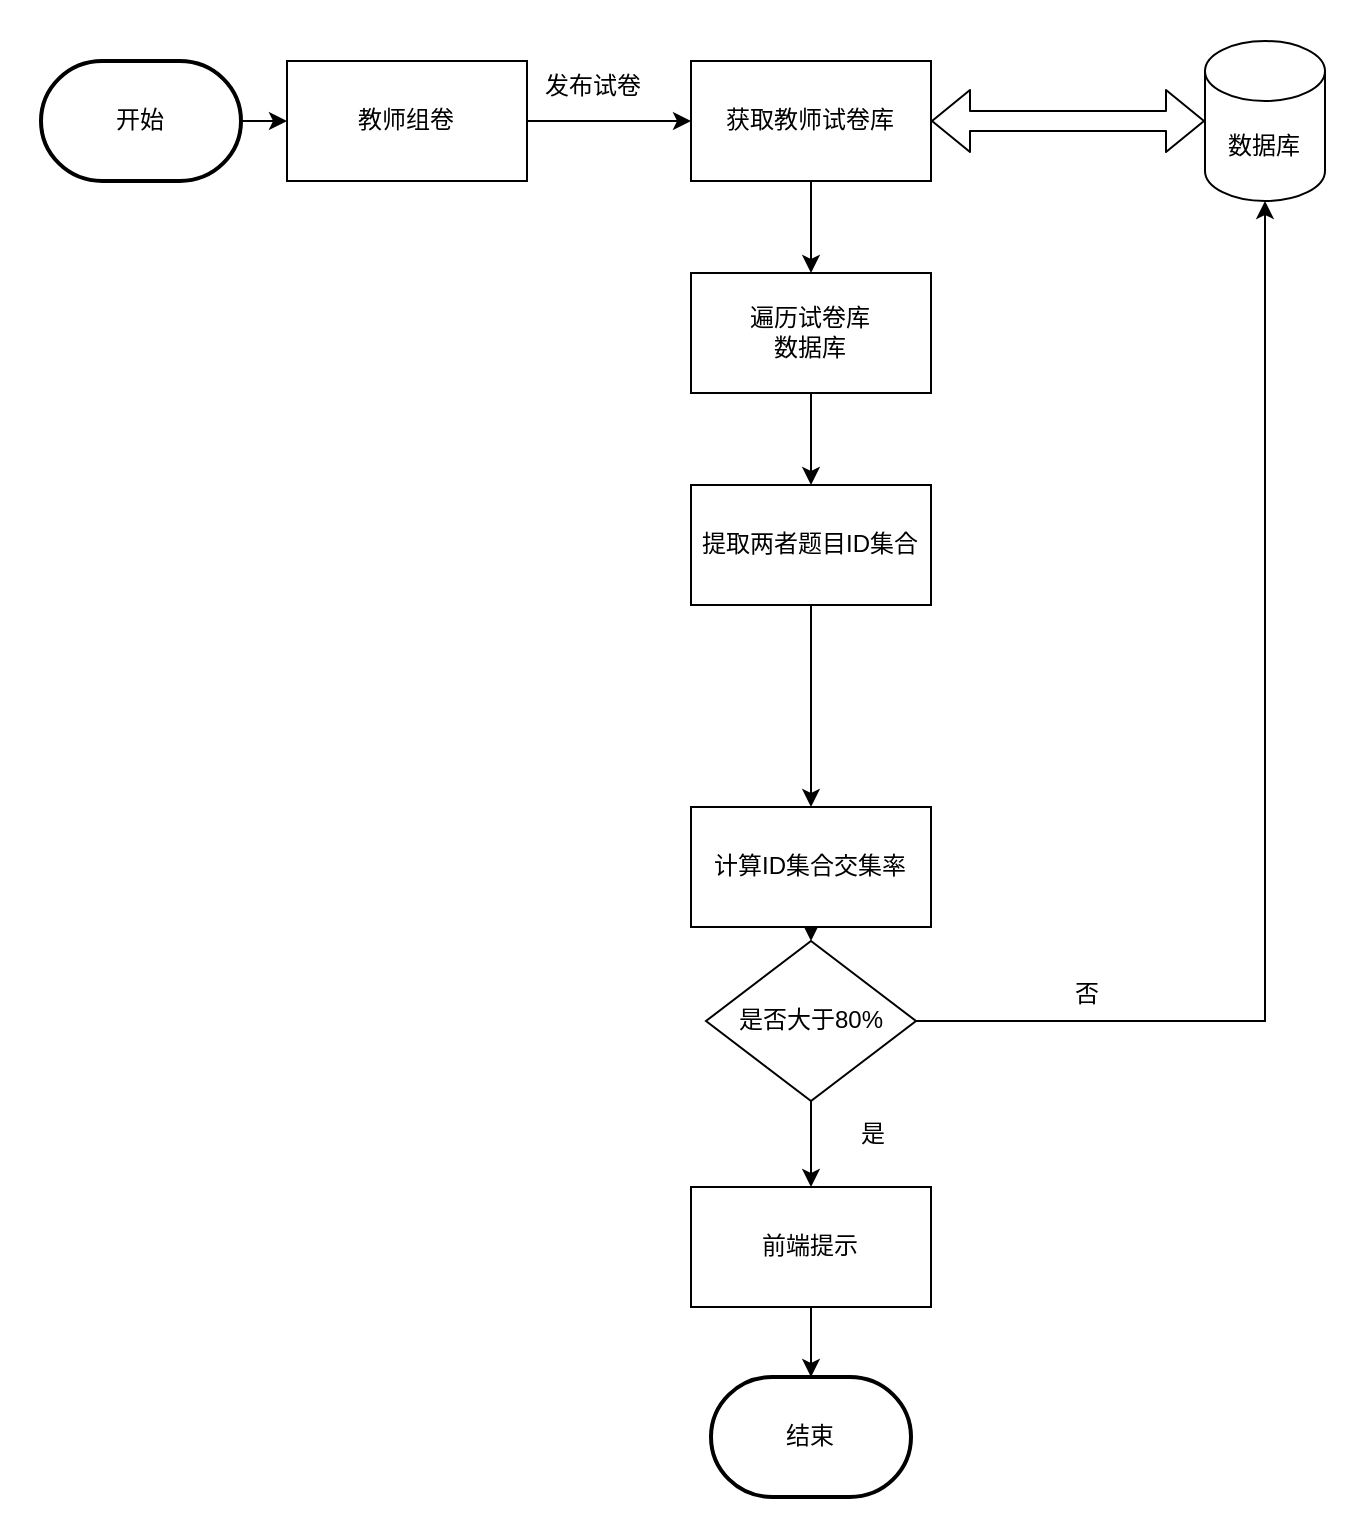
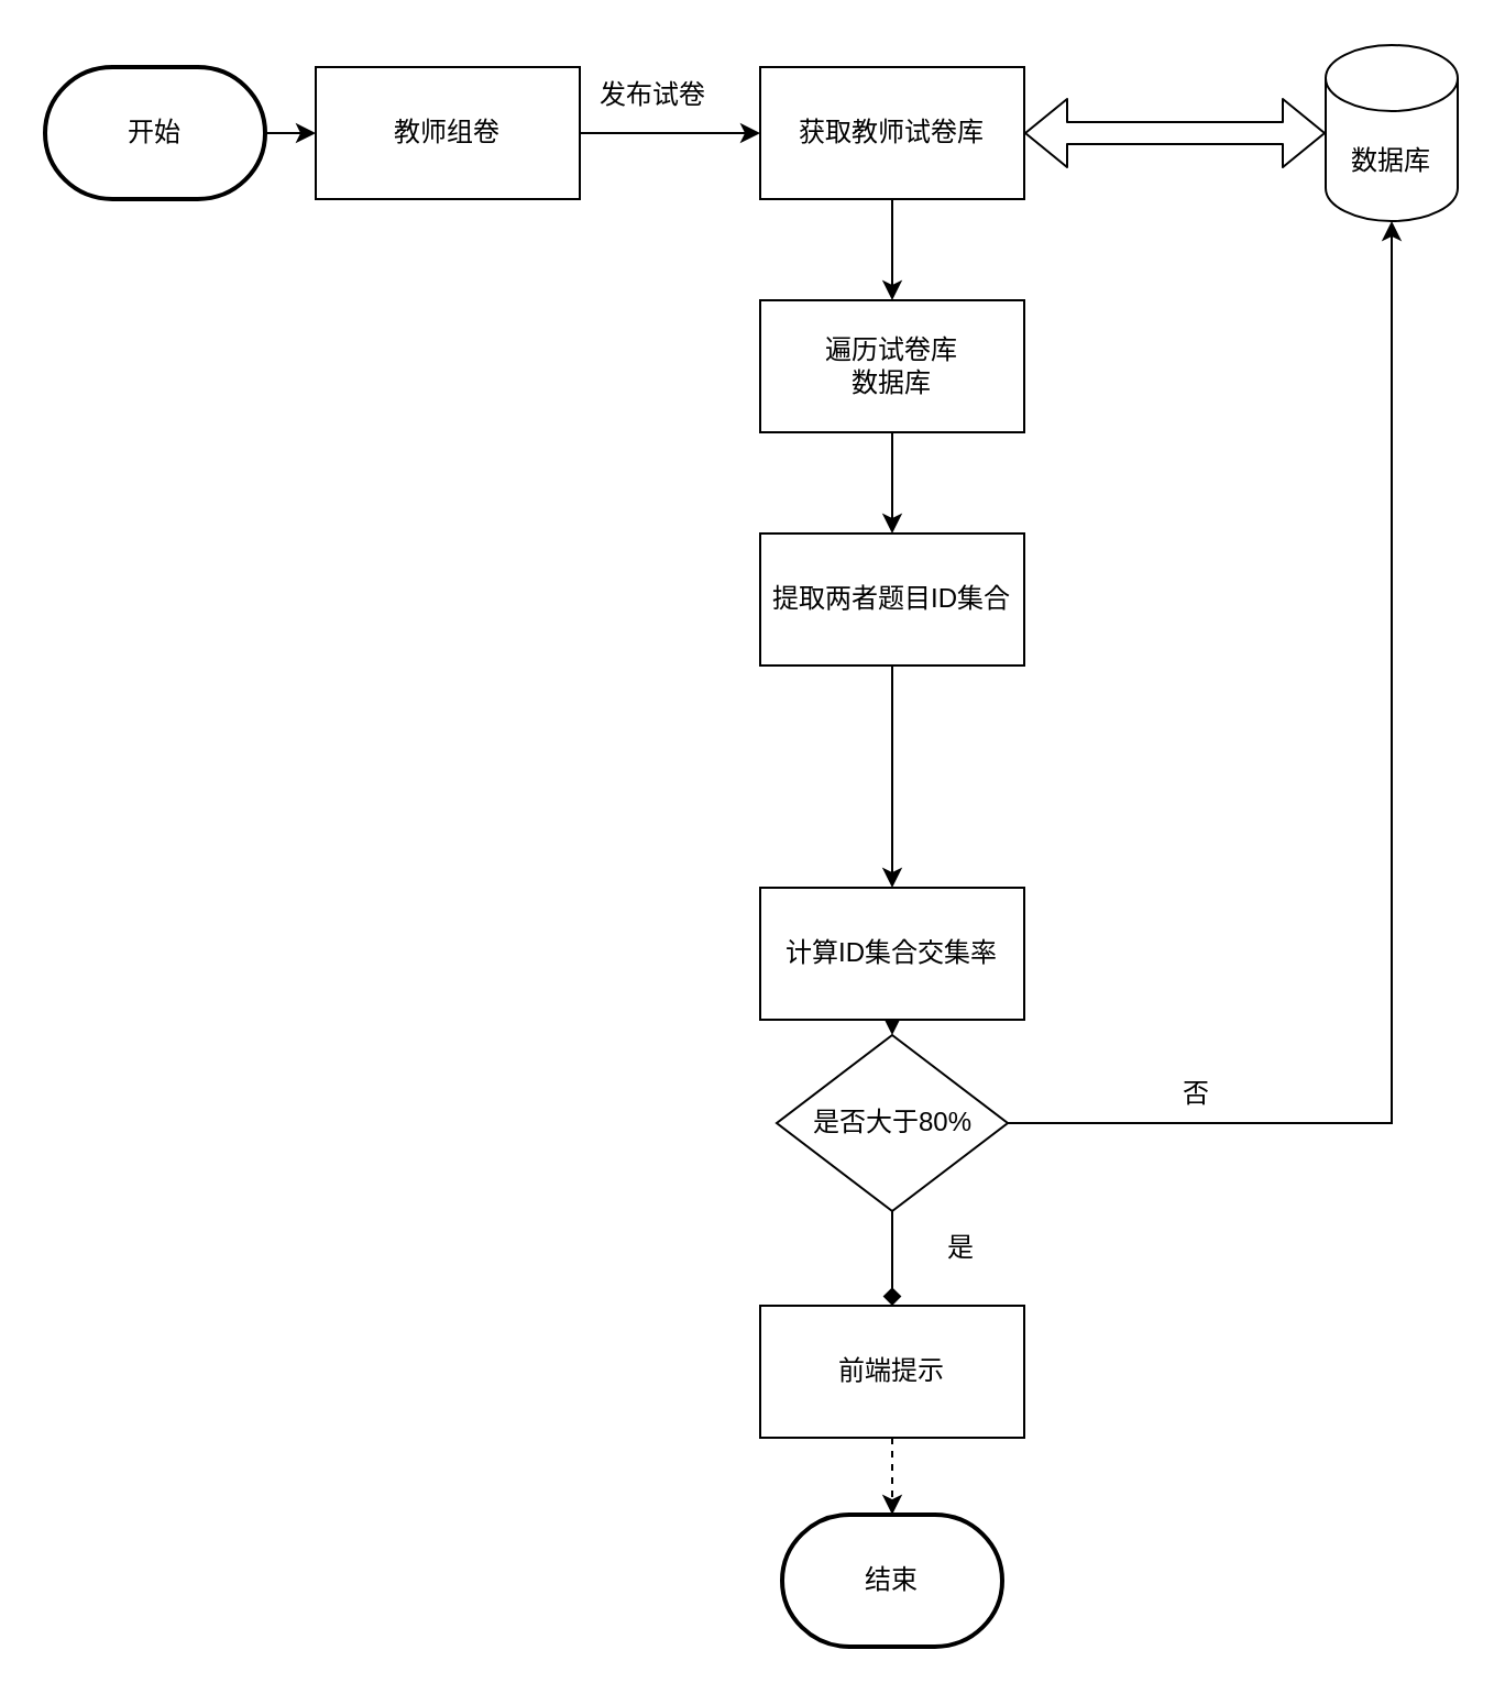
  <mxCell id="0" />
  <mxCell id="1" parent="0" />
  <mxCell id="2" value="" style="edgeStyle=none;html=1;strokeColor=#000000;" parent="1" source="3" target="5" edge="1"><mxGeometry relative="1" as="geometry" /></mxCell>
  <mxCell id="3" value="教师组卷" style="rounded=0;whiteSpace=wrap;html=1;fillColor=#FFFFFF;fontColor=#000000;strokeColor=#000000;" parent="1" vertex="1"><mxGeometry x="143" y="30" width="120" height="60" as="geometry" /></mxCell>
  <mxCell id="4" value="" style="edgeStyle=none;html=1;strokeColor=#000000;fontColor=#000000;" parent="1" source="5" target="10" edge="1"><mxGeometry relative="1" as="geometry" /></mxCell>
  <mxCell id="5" value="获取教师试卷库" style="rounded=0;whiteSpace=wrap;html=1;fillColor=#FFFFFF;fontColor=#000000;strokeColor=#000000;" parent="1" vertex="1"><mxGeometry x="345" y="30" width="120" height="60" as="geometry" /></mxCell>
  <mxCell id="6" value="&lt;font color=&quot;#000000&quot;&gt;发布试卷&lt;/font&gt;" style="text;html=1;align=center;verticalAlign=middle;resizable=0;points=[];autosize=1;strokeColor=none;fillColor=none;" parent="1" vertex="1"><mxGeometry x="263" y="30" width="66" height="26" as="geometry" /></mxCell>
  <mxCell id="7" value="数据库" style="shape=cylinder3;whiteSpace=wrap;html=1;boundedLbl=1;backgroundOutline=1;size=15;fontColor=#000000;fillColor=#FFFFFF;strokeColor=#000000;" parent="1" vertex="1"><mxGeometry x="602" y="20" width="60" height="80" as="geometry" /></mxCell>
  <mxCell id="8" value="" style="shape=flexArrow;endArrow=classic;startArrow=classic;html=1;strokeColor=#000000;fontColor=#000000;entryX=0;entryY=0.5;entryDx=0;entryDy=0;entryPerimeter=0;exitX=1;exitY=0.5;exitDx=0;exitDy=0;" parent="1" source="5" target="7" edge="1"><mxGeometry width="100" height="100" relative="1" as="geometry"><mxPoint x="452" y="255" as="sourcePoint" /><mxPoint x="552" y="155" as="targetPoint" /></mxGeometry></mxCell>
  <mxCell id="9" value="" style="edgeStyle=none;html=1;strokeColor=#000000;fontColor=#000000;" parent="1" source="10" target="12" edge="1"><mxGeometry relative="1" as="geometry" /></mxCell>
  <mxCell id="10" value="遍历试卷库&lt;br&gt;数据库" style="whiteSpace=wrap;html=1;rounded=0;fillColor=#FFFFFF;fontColor=#000000;strokeColor=#000000;" parent="1" vertex="1"><mxGeometry x="345" y="136" width="120" height="60" as="geometry" /></mxCell>
  <mxCell id="11" value="" style="edgeStyle=none;html=1;strokeColor=#000000;fontColor=#000000;" parent="1" source="12" target="14" edge="1"><mxGeometry relative="1" as="geometry" /></mxCell>
  <mxCell id="12" value="提取两者题目ID集合" style="whiteSpace=wrap;html=1;rounded=0;fillColor=#FFFFFF;fontColor=#000000;strokeColor=#000000;" parent="1" vertex="1"><mxGeometry x="345" y="242" width="120" height="60" as="geometry" /></mxCell>
  <mxCell id="13" style="edgeStyle=none;html=1;exitX=0.5;exitY=1;exitDx=0;exitDy=0;entryX=0.5;entryY=0;entryDx=0;entryDy=0;strokeColor=#000000;fontColor=#000000;" parent="1" source="14" target="17" edge="1"><mxGeometry relative="1" as="geometry" /></mxCell>
  <mxCell id="14" value="计算ID集合交集率" style="whiteSpace=wrap;html=1;rounded=0;fillColor=#FFFFFF;fontColor=#000000;strokeColor=#000000;" parent="1" vertex="1"><mxGeometry x="345" y="403" width="120" height="60" as="geometry" /></mxCell>
  <mxCell id="15" style="edgeStyle=none;rounded=0;html=1;exitX=1;exitY=0.5;exitDx=0;exitDy=0;entryX=0.5;entryY=1;entryDx=0;entryDy=0;entryPerimeter=0;strokeColor=#000000;fontColor=#000000;" parent="1" source="17" target="7" edge="1"><mxGeometry relative="1" as="geometry"><Array as="points"><mxPoint x="632" y="510" /></Array></mxGeometry></mxCell>
- <mxCell id="16" value="" style="edgeStyle=none;html=1;fontColor=#000000;strokeColor=#000000;" edge="1" parent="1" source="17" target="20"><mxGeometry relative="1" as="geometry" /></mxCell>
+ <mxCell id="16" value="" style="edgeStyle=none;html=1;fontColor=#000000;strokeColor=#000000;endArrow=diamond;" edge="1" parent="1" source="17" target="20"><mxGeometry relative="1" as="geometry" /></mxCell>
  <mxCell id="17" value="是否大于80%" style="rhombus;whiteSpace=wrap;html=1;rounded=0;fontColor=#000000;fillColor=#FFFFFF;strokeColor=#000000;" parent="1" vertex="1"><mxGeometry x="352.5" y="470" width="105" height="80" as="geometry" /></mxCell>
  <mxCell id="18" value="否" style="text;html=1;align=center;verticalAlign=middle;resizable=0;points=[];autosize=1;strokeColor=none;fillColor=none;fontColor=#000000;" parent="1" vertex="1"><mxGeometry x="528" y="484" width="30" height="26" as="geometry" /></mxCell>
- <mxCell id="19" style="edgeStyle=none;html=1;exitX=0.5;exitY=1;exitDx=0;exitDy=0;entryX=0.5;entryY=0;entryDx=0;entryDy=0;entryPerimeter=0;strokeColor=#000000;fontColor=#000000;" edge="1" parent="1" source="20" target="24"><mxGeometry relative="1" as="geometry" /></mxCell>
+ <mxCell id="19" style="edgeStyle=none;html=1;exitX=0.5;exitY=1;exitDx=0;exitDy=0;entryX=0.5;entryY=0;entryDx=0;entryDy=0;entryPerimeter=0;strokeColor=#000000;fontColor=#000000;dashed=1;" edge="1" parent="1" source="20" target="24"><mxGeometry relative="1" as="geometry" /></mxCell>
  <mxCell id="20" value="前端提示" style="whiteSpace=wrap;html=1;fillColor=#FFFFFF;strokeColor=#000000;fontColor=#000000;rounded=0;" vertex="1" parent="1"><mxGeometry x="345" y="593" width="120" height="60" as="geometry" /></mxCell>
  <mxCell id="21" value="是" style="text;html=1;align=center;verticalAlign=middle;resizable=0;points=[];autosize=1;strokeColor=none;fillColor=none;fontColor=#000000;" vertex="1" parent="1"><mxGeometry x="421" y="554" width="30" height="26" as="geometry" /></mxCell>
  <mxCell id="22" style="edgeStyle=none;html=1;exitX=1;exitY=0.5;exitDx=0;exitDy=0;exitPerimeter=0;entryX=0;entryY=0.5;entryDx=0;entryDy=0;strokeColor=#000000;fontColor=#000000;" edge="1" parent="1" source="23" target="3"><mxGeometry relative="1" as="geometry" /></mxCell>
  <mxCell id="23" value="开始" style="strokeWidth=2;html=1;shape=mxgraph.flowchart.terminator;whiteSpace=wrap;strokeColor=#000000;fontColor=#000000;fillColor=#FFFFFF;" vertex="1" parent="1"><mxGeometry x="20" y="30" width="100" height="60" as="geometry" /></mxCell>
  <mxCell id="24" value="结束" style="strokeWidth=2;html=1;shape=mxgraph.flowchart.terminator;whiteSpace=wrap;strokeColor=#000000;fontColor=#000000;fillColor=#FFFFFF;" vertex="1" parent="1"><mxGeometry x="355" y="688" width="100" height="60" as="geometry" /></mxCell>
